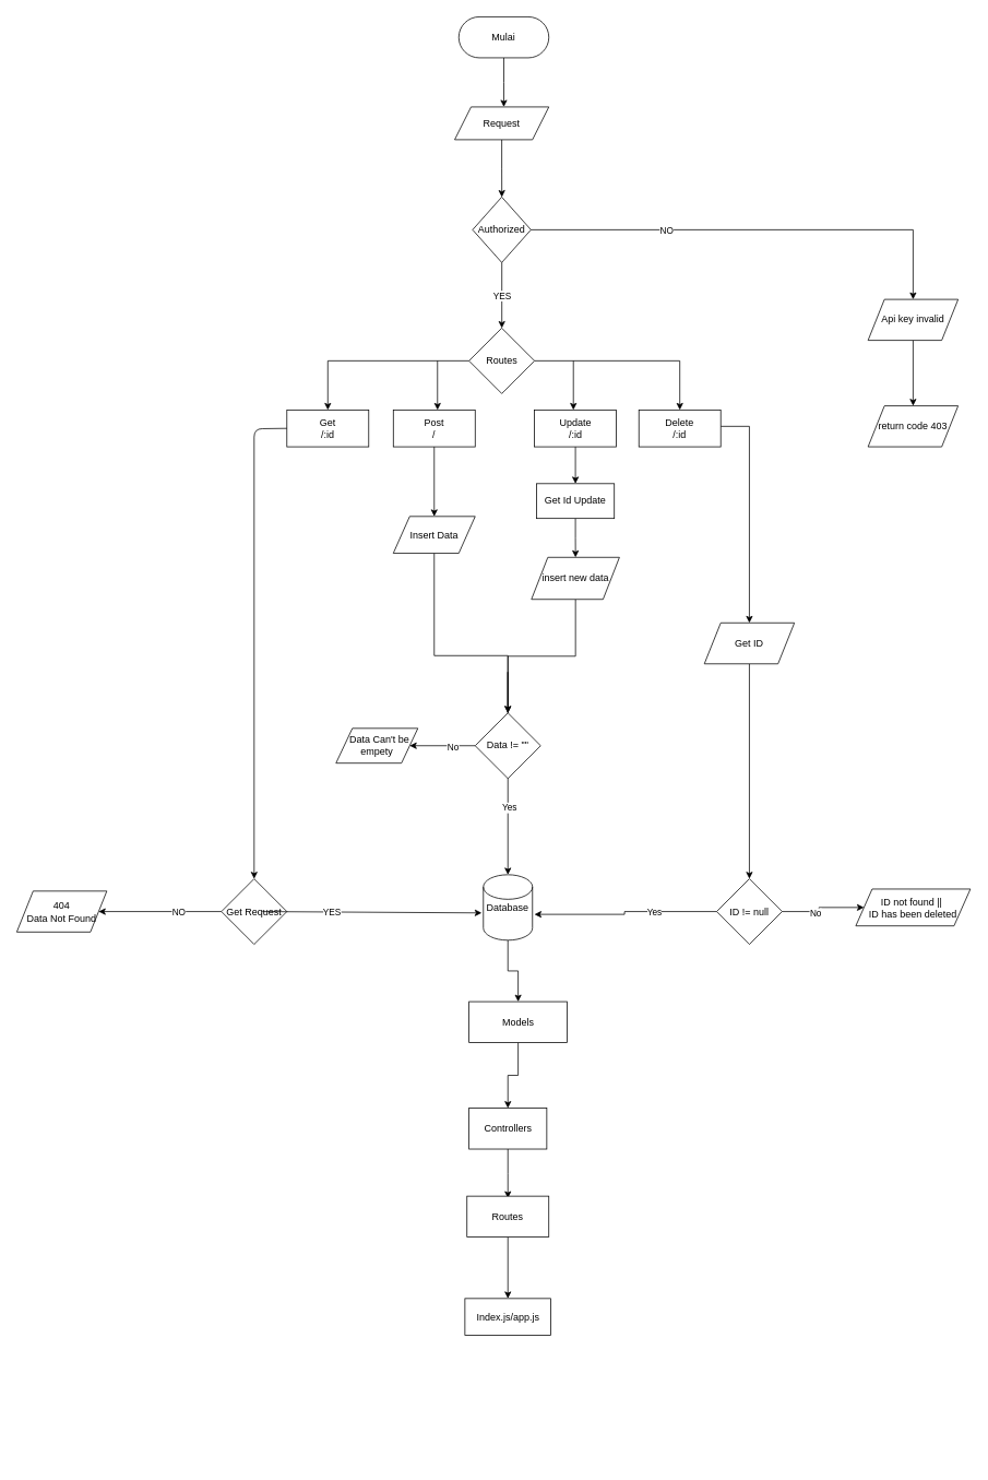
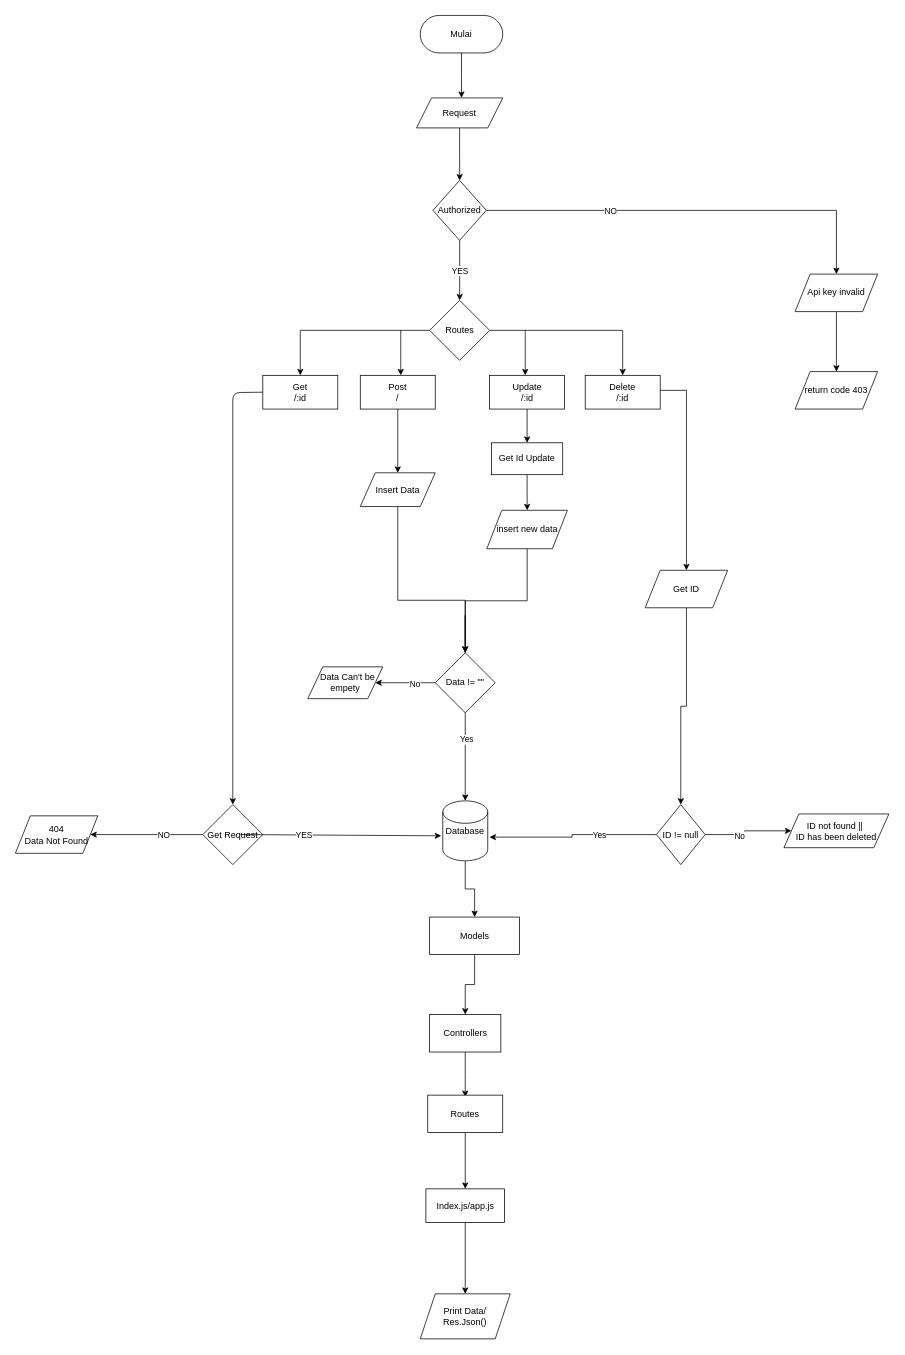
  <mxCell id="0" />
  <mxCell id="1" parent="0" />
  <mxCell id="2" value="" style="edgeStyle=orthogonalEdgeStyle;rounded=0;orthogonalLoop=1;jettySize=auto;html=1;" parent="1" source="3" edge="1"><mxGeometry relative="1" as="geometry"><mxPoint x="615" y="130" as="targetPoint" /></mxGeometry></mxCell>
  <mxCell id="3" value="Mulai" style="rounded=1;whiteSpace=wrap;html=1;arcSize=50;" parent="1" vertex="1"><mxGeometry x="560" y="20" width="110" height="50" as="geometry" /></mxCell>
  <mxCell id="4" value="" style="edgeStyle=orthogonalEdgeStyle;rounded=0;orthogonalLoop=1;jettySize=auto;html=1;" parent="1" source="6" target="9" edge="1"><mxGeometry relative="1" as="geometry"><mxPoint x="717.5" y="430" as="targetPoint" /></mxGeometry></mxCell>
  <mxCell id="5" value="" style="edgeStyle=orthogonalEdgeStyle;rounded=0;orthogonalLoop=1;jettySize=auto;html=1;" parent="1" source="6" target="7" edge="1"><mxGeometry relative="1" as="geometry" /></mxCell>
  <mxCell id="6" value="Routes" style="rhombus;whiteSpace=wrap;html=1;" parent="1" vertex="1"><mxGeometry x="572.5" y="400" width="80" height="80" as="geometry" /></mxCell>
  <mxCell id="7" value="Get&lt;br&gt;/:id" style="whiteSpace=wrap;html=1;" parent="1" vertex="1"><mxGeometry x="350" y="500" width="100" height="45" as="geometry" /></mxCell>
  <mxCell id="8" style="edgeStyle=orthogonalEdgeStyle;rounded=0;orthogonalLoop=1;jettySize=auto;html=1;entryX=0.5;entryY=0;entryDx=0;entryDy=0;" edge="1" parent="1" source="9" target="52"><mxGeometry relative="1" as="geometry"><Array as="points"><mxPoint x="870" y="520" /><mxPoint x="942" y="520" /></Array></mxGeometry></mxCell>
  <mxCell id="9" value="Delete&lt;br&gt;/:id" style="whiteSpace=wrap;html=1;" parent="1" vertex="1"><mxGeometry x="780" y="500" width="100" height="45" as="geometry" /></mxCell>
  <mxCell id="10" value="" style="edgeStyle=orthogonalEdgeStyle;rounded=0;orthogonalLoop=1;jettySize=auto;html=1;" parent="1" source="11" target="20" edge="1"><mxGeometry relative="1" as="geometry"><mxPoint x="613" y="240" as="targetPoint" /></mxGeometry></mxCell>
  <mxCell id="11" value="Request" style="shape=parallelogram;perimeter=parallelogramPerimeter;whiteSpace=wrap;html=1;fixedSize=1;" parent="1" vertex="1"><mxGeometry x="555" y="130" width="115" height="40" as="geometry" /></mxCell>
  <mxCell id="12" value="" style="edgeStyle=orthogonalEdgeStyle;rounded=0;orthogonalLoop=1;jettySize=auto;html=1;" parent="1" source="13" target="15" edge="1"><mxGeometry relative="1" as="geometry" /></mxCell>
  <mxCell id="13" value="Models" style="whiteSpace=wrap;html=1;" parent="1" vertex="1"><mxGeometry x="572.5" y="1222.5" width="120" height="50" as="geometry" /></mxCell>
  <mxCell id="14" value="" style="edgeStyle=orthogonalEdgeStyle;rounded=0;orthogonalLoop=1;jettySize=auto;html=1;" parent="1" source="15" edge="1"><mxGeometry relative="1" as="geometry"><mxPoint x="620" y="1462.5" as="targetPoint" /></mxGeometry></mxCell>
  <mxCell id="15" value="Controllers" style="whiteSpace=wrap;html=1;" parent="1" vertex="1"><mxGeometry x="572.5" y="1352.5" width="95" height="50" as="geometry" /></mxCell>
  <mxCell id="16" value="" style="edgeStyle=orthogonalEdgeStyle;rounded=0;orthogonalLoop=1;jettySize=auto;html=1;" parent="1" source="20" target="6" edge="1"><mxGeometry relative="1" as="geometry"><Array as="points"><mxPoint x="612" y="360" /><mxPoint x="612" y="360" /></Array></mxGeometry></mxCell>
  <mxCell id="17" value="YES" style="edgeLabel;html=1;align=center;verticalAlign=middle;resizable=0;points=[];" parent="16" vertex="1" connectable="0"><mxGeometry x="-0.324" y="1" relative="1" as="geometry"><mxPoint x="-1.02" y="13.12" as="offset" /></mxGeometry></mxCell>
  <mxCell id="18" value="" style="edgeStyle=orthogonalEdgeStyle;rounded=0;orthogonalLoop=1;jettySize=auto;html=1;" parent="1" source="20" target="22" edge="1"><mxGeometry relative="1" as="geometry" /></mxCell>
  <mxCell id="19" value="NO" style="edgeLabel;html=1;align=center;verticalAlign=middle;resizable=0;points=[];" parent="18" vertex="1" connectable="0"><mxGeometry x="-0.402" relative="1" as="geometry"><mxPoint as="offset" /></mxGeometry></mxCell>
  <mxCell id="20" value="Authorized" style="rhombus;whiteSpace=wrap;html=1;" parent="1" vertex="1"><mxGeometry x="576.88" y="240" width="71.25" height="80" as="geometry" /></mxCell>
  <mxCell id="21" value="" style="edgeStyle=orthogonalEdgeStyle;rounded=0;orthogonalLoop=1;jettySize=auto;html=1;" parent="1" source="22" target="23" edge="1"><mxGeometry relative="1" as="geometry" /></mxCell>
  <mxCell id="22" value="Api key invalid" style="shape=parallelogram;perimeter=parallelogramPerimeter;whiteSpace=wrap;html=1;fixedSize=1;" parent="1" vertex="1"><mxGeometry x="1060" y="365" width="110" height="50" as="geometry" /></mxCell>
  <mxCell id="23" value="return code 403" style="shape=parallelogram;perimeter=parallelogramPerimeter;whiteSpace=wrap;html=1;fixedSize=1;" parent="1" vertex="1"><mxGeometry x="1060" y="495" width="110" height="50" as="geometry" /></mxCell>
  <mxCell id="24" value="" style="endArrow=classic;html=1;" edge="1" parent="1"><mxGeometry width="50" height="50" relative="1" as="geometry"><mxPoint x="700" y="440" as="sourcePoint" /><mxPoint x="700" y="500" as="targetPoint" /></mxGeometry></mxCell>
  <mxCell id="25" style="edgeStyle=orthogonalEdgeStyle;rounded=0;orthogonalLoop=1;jettySize=auto;html=1;entryX=0.5;entryY=0;entryDx=0;entryDy=0;" edge="1" parent="1" source="26" target="42"><mxGeometry relative="1" as="geometry" /></mxCell>
  <mxCell id="26" value="Update&lt;br&gt;/:id" style="whiteSpace=wrap;html=1;" vertex="1" parent="1"><mxGeometry x="652.5" y="500" width="100" height="45" as="geometry" /></mxCell>
  <mxCell id="27" value="" style="edgeStyle=orthogonalEdgeStyle;rounded=0;orthogonalLoop=1;jettySize=auto;html=1;exitX=0.5;exitY=1;exitDx=0;exitDy=0;" edge="1" parent="1" source="28" target="40"><mxGeometry relative="1" as="geometry"><mxPoint x="540" y="692.5" as="sourcePoint" /></mxGeometry></mxCell>
  <mxCell id="28" value="Post&lt;br&gt;/" style="whiteSpace=wrap;html=1;" vertex="1" parent="1"><mxGeometry x="480" y="500" width="100" height="45" as="geometry" /></mxCell>
  <mxCell id="29" value="" style="endArrow=classic;html=1;" edge="1" parent="1"><mxGeometry width="50" height="50" relative="1" as="geometry"><mxPoint x="534" y="440" as="sourcePoint" /><mxPoint x="534" y="500" as="targetPoint" /><Array as="points" /></mxGeometry></mxCell>
  <mxCell id="30" value="" style="edgeStyle=orthogonalEdgeStyle;rounded=0;orthogonalLoop=1;jettySize=auto;html=1;" edge="1" parent="1" source="31" target="13"><mxGeometry relative="1" as="geometry" /></mxCell>
  <mxCell id="31" value="Database" style="shape=cylinder2;whiteSpace=wrap;html=1;boundedLbl=1;backgroundOutline=1;size=15;" vertex="1" parent="1"><mxGeometry x="590" y="1067.5" width="60" height="80" as="geometry" /></mxCell>
  <mxCell id="32" value="" style="edgeStyle=orthogonalEdgeStyle;rounded=0;orthogonalLoop=1;jettySize=auto;html=1;" edge="1" parent="1" source="34" target="37"><mxGeometry relative="1" as="geometry" /></mxCell>
  <mxCell id="33" value="NO" style="edgeLabel;html=1;align=center;verticalAlign=middle;resizable=0;points=[];" vertex="1" connectable="0" parent="32"><mxGeometry x="-0.297" y="1" relative="1" as="geometry"><mxPoint as="offset" /></mxGeometry></mxCell>
  <mxCell id="34" value="Get Request" style="rhombus;whiteSpace=wrap;html=1;" vertex="1" parent="1"><mxGeometry x="270" y="1072.5" width="80" height="80" as="geometry" /></mxCell>
  <mxCell id="35" value="" style="endArrow=classic;html=1;entryX=-0.033;entryY=0.583;entryDx=0;entryDy=0;entryPerimeter=0;" edge="1" parent="1" target="31"><mxGeometry width="50" height="50" relative="1" as="geometry"><mxPoint x="320" y="1112.5" as="sourcePoint" /><mxPoint x="370" y="1062.5" as="targetPoint" /></mxGeometry></mxCell>
  <mxCell id="36" value="YES" style="edgeLabel;html=1;align=center;verticalAlign=middle;resizable=0;points=[];" vertex="1" connectable="0" parent="35"><mxGeometry x="-0.362" relative="1" as="geometry"><mxPoint as="offset" /></mxGeometry></mxCell>
  <mxCell id="37" value="404&lt;br&gt;Data Not Found" style="shape=parallelogram;perimeter=parallelogramPerimeter;whiteSpace=wrap;html=1;fixedSize=1;" vertex="1" parent="1"><mxGeometry x="20" y="1087.5" width="110" height="50" as="geometry" /></mxCell>
  <mxCell id="38" value="" style="endArrow=classic;html=1;exitX=0;exitY=0.5;exitDx=0;exitDy=0;entryX=0.5;entryY=0;entryDx=0;entryDy=0;" edge="1" parent="1" source="7" target="34"><mxGeometry width="50" height="50" relative="1" as="geometry"><mxPoint x="360" y="670" as="sourcePoint" /><mxPoint x="280" y="737.5" as="targetPoint" /><Array as="points"><mxPoint y="523" x="310" /></Array></mxGeometry></mxCell>
  <mxCell id="39" value="" style="edgeStyle=orthogonalEdgeStyle;rounded=0;orthogonalLoop=1;jettySize=auto;html=1;" edge="1" parent="1" source="40" target="49"><mxGeometry relative="1" as="geometry"><Array as="points"><mxPoint x="530" y="800" /><mxPoint x="620" y="800" /></Array></mxGeometry></mxCell>
  <mxCell id="40" value="Insert Data" style="shape=parallelogram;perimeter=parallelogramPerimeter;whiteSpace=wrap;html=1;fixedSize=1;" vertex="1" parent="1"><mxGeometry x="480" y="630" width="100" height="45" as="geometry" /></mxCell>
  <mxCell id="41" value="" style="edgeStyle=orthogonalEdgeStyle;rounded=0;orthogonalLoop=1;jettySize=auto;html=1;" edge="1" parent="1" source="42" target="44"><mxGeometry relative="1" as="geometry" /></mxCell>
  <mxCell id="42" value="Get Id Update" style="whiteSpace=wrap;html=1;" vertex="1" parent="1"><mxGeometry x="655" y="590" width="95" height="42.5" as="geometry" /></mxCell>
  <mxCell id="43" value="" style="edgeStyle=orthogonalEdgeStyle;rounded=0;orthogonalLoop=1;jettySize=auto;html=1;" edge="1" parent="1" source="44" target="49"><mxGeometry relative="1" as="geometry" /></mxCell>
  <mxCell id="44" value="insert new data" style="shape=parallelogram;perimeter=parallelogramPerimeter;whiteSpace=wrap;html=1;fixedSize=1;" vertex="1" parent="1"><mxGeometry x="648.75" y="680" width="107.5" height="51.25" as="geometry" /></mxCell>
  <mxCell id="45" style="edgeStyle=orthogonalEdgeStyle;rounded=0;orthogonalLoop=1;jettySize=auto;html=1;" edge="1" parent="1" source="49" target="31"><mxGeometry relative="1" as="geometry"><mxPoint x="620" y="980" as="targetPoint" /><Array as="points"><mxPoint x="620" y="820" /></Array></mxGeometry></mxCell>
  <mxCell id="46" value="Yes" style="edgeLabel;html=1;align=center;verticalAlign=middle;resizable=0;points=[];" vertex="1" connectable="0" parent="45"><mxGeometry x="0.447" y="1" relative="1" as="geometry"><mxPoint as="offset" /></mxGeometry></mxCell>
  <mxCell id="47" value="" style="edgeStyle=orthogonalEdgeStyle;rounded=0;orthogonalLoop=1;jettySize=auto;html=1;entryX=1;entryY=0.5;entryDx=0;entryDy=0;" edge="1" parent="1" source="49" target="50"><mxGeometry relative="1" as="geometry"><mxPoint x="520" y="910.052" as="targetPoint" /></mxGeometry></mxCell>
  <mxCell id="48" value="No" style="edgeLabel;html=1;align=center;verticalAlign=middle;resizable=0;points=[];" vertex="1" connectable="0" parent="47"><mxGeometry x="-0.31" y="1" relative="1" as="geometry"><mxPoint as="offset" /></mxGeometry></mxCell>
  <mxCell id="49" value="Data != &quot;&quot;" style="rhombus;whiteSpace=wrap;html=1;" vertex="1" parent="1"><mxGeometry x="580" y="870" width="80" height="80" as="geometry" /></mxCell>
  <mxCell id="50" value="&lt;span&gt;&amp;nbsp; Data Can't be empety&lt;/span&gt;" style="shape=parallelogram;perimeter=parallelogramPerimeter;whiteSpace=wrap;html=1;fixedSize=1;" vertex="1" parent="1"><mxGeometry x="410" y="888.75" width="100" height="42.5" as="geometry" /></mxCell>
  <mxCell id="51" style="edgeStyle=orthogonalEdgeStyle;rounded=0;orthogonalLoop=1;jettySize=auto;html=1;" edge="1" parent="1" source="52" target="57"><mxGeometry relative="1" as="geometry" /></mxCell>
  <mxCell id="52" value="Get ID" style="shape=parallelogram;perimeter=parallelogramPerimeter;whiteSpace=wrap;html=1;fixedSize=1;" vertex="1" parent="1"><mxGeometry x="860" y="760" width="110" height="50" as="geometry" /></mxCell>
  <mxCell id="53" value="" style="edgeStyle=orthogonalEdgeStyle;rounded=0;orthogonalLoop=1;jettySize=auto;html=1;" edge="1" parent="1" source="57" target="58"><mxGeometry relative="1" as="geometry" /></mxCell>
  <mxCell id="54" value="No" style="edgeLabel;html=1;align=center;verticalAlign=middle;resizable=0;points=[];" vertex="1" connectable="0" parent="53"><mxGeometry x="-0.244" y="-2" relative="1" as="geometry"><mxPoint as="offset" /></mxGeometry></mxCell>
  <mxCell id="55" style="edgeStyle=orthogonalEdgeStyle;rounded=0;orthogonalLoop=1;jettySize=auto;html=1;entryX=1.04;entryY=0.605;entryDx=0;entryDy=0;entryPerimeter=0;" edge="1" parent="1" source="57" target="31"><mxGeometry relative="1" as="geometry" /></mxCell>
  <mxCell id="56" value="Yes" style="edgeLabel;html=1;align=center;verticalAlign=middle;resizable=0;points=[];" vertex="1" connectable="0" parent="55"><mxGeometry x="-0.321" relative="1" as="geometry"><mxPoint as="offset" /></mxGeometry></mxCell>
- <mxCell id="57" value="ID != null" style="rhombus;whiteSpace=wrap;html=1;" vertex="1" parent="1"><mxGeometry x="875" y="1072.5" width="80" height="80" as="geometry" /></mxCell>
+ <mxCell id="57" value="ID != null" style="rhombus;whiteSpace=wrap;html=1;" vertex="1" parent="1"><mxGeometry x="875" y="1072.5" width="65" height="80" as="geometry" /></mxCell>
  <mxCell id="58" value="ID not found ||&amp;nbsp;&lt;br&gt;ID has been deleted" style="shape=parallelogram;perimeter=parallelogramPerimeter;whiteSpace=wrap;html=1;fixedSize=1;" vertex="1" parent="1"><mxGeometry x="1045" y="1085" width="140" height="45" as="geometry" /></mxCell>
  <mxCell id="59" value="" style="edgeStyle=orthogonalEdgeStyle;rounded=0;orthogonalLoop=1;jettySize=auto;html=1;" edge="1" parent="1" source="60" target="62"><mxGeometry relative="1" as="geometry" /></mxCell>
  <mxCell id="60" value="Routes" style="whiteSpace=wrap;html=1;" vertex="1" parent="1"><mxGeometry x="570" y="1460" width="100" height="50" as="geometry" /></mxCell>
+ <mxCell id="61" value="" style="edgeStyle=orthogonalEdgeStyle;rounded=0;orthogonalLoop=1;jettySize=auto;html=1;" edge="1" parent="1" source="62" target="63"><mxGeometry relative="1" as="geometry" /></mxCell>
  <mxCell id="62" value="Index.js/app.js" style="whiteSpace=wrap;html=1;" vertex="1" parent="1"><mxGeometry x="567.5" y="1585" width="105" height="45" as="geometry" /></mxCell>
+ <mxCell id="63" value="Print Data/&lt;br&gt;Res.Json()" style="shape=parallelogram;perimeter=parallelogramPerimeter;whiteSpace=wrap;html=1;fixedSize=1;" vertex="1" parent="1"><mxGeometry x="560" y="1725" width="120" height="60" as="geometry" /></mxCell>
